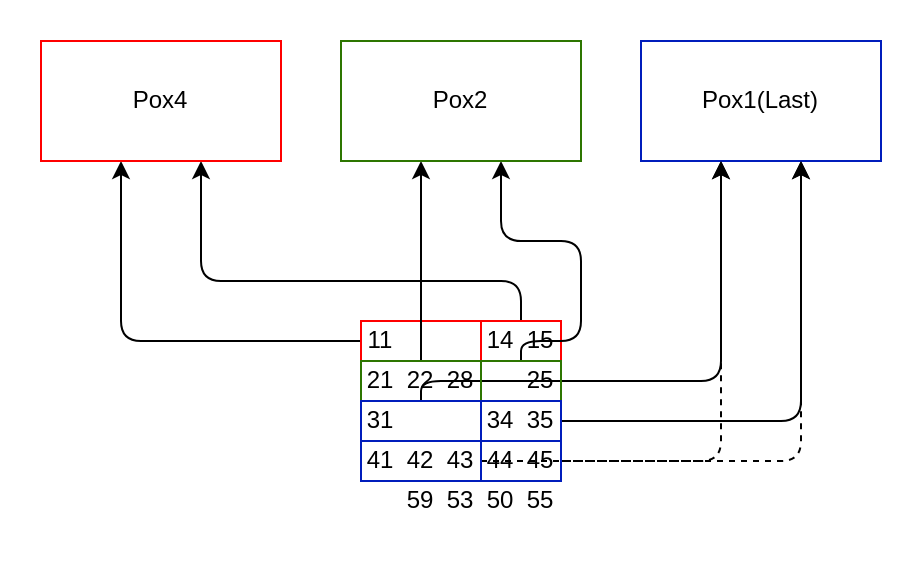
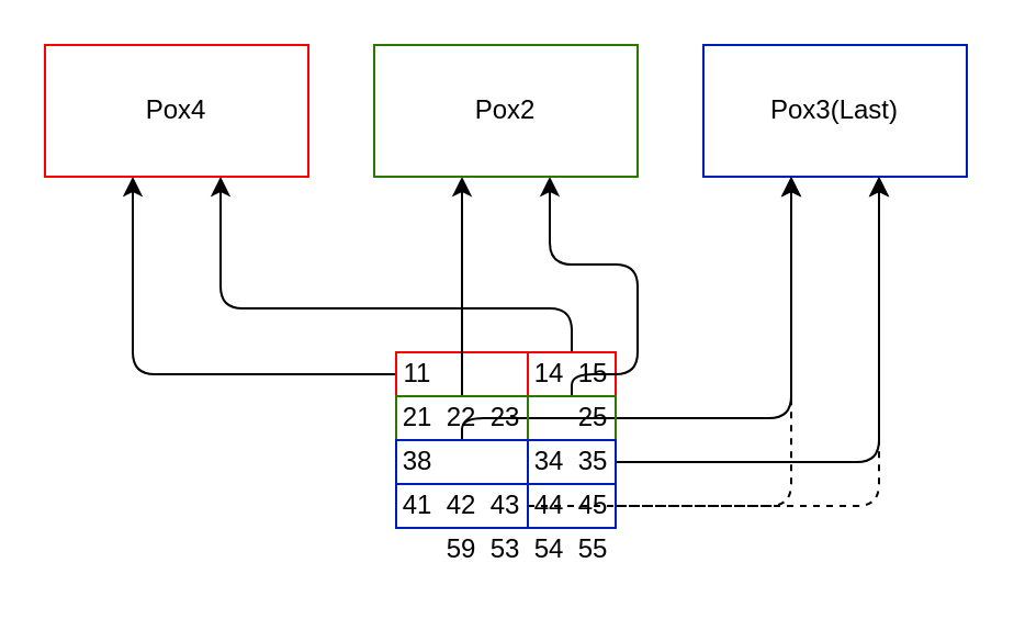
  <mxCell id="0" />
  <mxCell id="1" parent="0" />
  <mxCell id="2" value="" style="shape=table;startSize=0;container=1;collapsible=0;childLayout=tableLayout;shadow=0;strokeColor=none;strokeWidth=3;fillColor=none;swimlaneFillColor=default;" parent="1" vertex="1"><mxGeometry x="180" y="160" width="100" height="100" as="geometry" /></mxCell>
  <mxCell id="3" value="" style="shape=partialRectangle;collapsible=0;dropTarget=0;pointerEvents=0;fillColor=none;top=0;left=0;bottom=0;right=0;points=[[0,0.5],[1,0.5]];portConstraint=eastwest;shadow=1;strokeColor=#FFFFFF;strokeWidth=3;" parent="2" vertex="1"><mxGeometry width="100" height="20" as="geometry" /></mxCell>
  <mxCell id="4" value="11" style="shape=partialRectangle;html=1;whiteSpace=wrap;connectable=0;overflow=hidden;fillColor=none;top=0;left=0;bottom=0;right=0;pointerEvents=1;shadow=1;strokeColor=#FFFFFF;strokeWidth=3;" parent="3" vertex="1"><mxGeometry width="20" height="20" as="geometry"><mxRectangle width="20" height="20" as="alternateBounds" /></mxGeometry></mxCell>
  <mxCell id="5" value="14" style="shape=partialRectangle;html=1;whiteSpace=wrap;connectable=0;overflow=hidden;fillColor=none;top=0;left=0;bottom=0;right=0;pointerEvents=1;shadow=1;strokeColor=#FFFFFF;strokeWidth=3;" parent="3" vertex="1"><mxGeometry x="60" width="20" height="20" as="geometry"><mxRectangle width="20" height="20" as="alternateBounds" /></mxGeometry></mxCell>
  <mxCell id="6" value="15" style="shape=partialRectangle;html=1;whiteSpace=wrap;connectable=0;overflow=hidden;fillColor=none;top=0;left=0;bottom=0;right=0;pointerEvents=1;shadow=1;strokeColor=#FFFFFF;strokeWidth=3;" parent="3" vertex="1"><mxGeometry x="80" width="20" height="20" as="geometry"><mxRectangle width="20" height="20" as="alternateBounds" /></mxGeometry></mxCell>
  <mxCell id="7" value="" style="shape=partialRectangle;collapsible=0;dropTarget=0;pointerEvents=0;fillColor=none;top=0;left=0;bottom=0;right=0;points=[[0,0.5],[1,0.5]];portConstraint=eastwest;shadow=1;strokeColor=#FFFFFF;strokeWidth=3;" parent="2" vertex="1"><mxGeometry y="20" width="100" height="20" as="geometry" /></mxCell>
  <mxCell id="8" value="21" style="shape=partialRectangle;html=1;whiteSpace=wrap;connectable=0;overflow=hidden;fillColor=none;top=0;left=0;bottom=0;right=0;pointerEvents=1;shadow=1;strokeColor=#FFFFFF;strokeWidth=3;" parent="7" vertex="1"><mxGeometry width="20" height="20" as="geometry"><mxRectangle width="20" height="20" as="alternateBounds" /></mxGeometry></mxCell>
  <mxCell id="9" value="22" style="shape=partialRectangle;html=1;whiteSpace=wrap;connectable=0;overflow=hidden;fillColor=none;top=0;left=0;bottom=0;right=0;pointerEvents=1;shadow=1;strokeColor=#FFFFFF;strokeWidth=3;" parent="7" vertex="1"><mxGeometry x="20" width="20" height="20" as="geometry"><mxRectangle width="20" height="20" as="alternateBounds" /></mxGeometry></mxCell>
- <mxCell id="10" value="28" style="shape=partialRectangle;html=1;whiteSpace=wrap;connectable=0;overflow=hidden;fillColor=none;top=0;left=0;bottom=0;right=0;pointerEvents=1;shadow=1;strokeColor=#FFFFFF;strokeWidth=3;" parent="7" vertex="1"><mxGeometry x="40" width="20" height="20" as="geometry"><mxRectangle width="20" height="20" as="alternateBounds" /></mxGeometry></mxCell>
+ <mxCell id="10" value="23" style="shape=partialRectangle;html=1;whiteSpace=wrap;connectable=0;overflow=hidden;fillColor=none;top=0;left=0;bottom=0;right=0;pointerEvents=1;shadow=1;strokeColor=#FFFFFF;strokeWidth=3;" parent="7" vertex="1"><mxGeometry x="40" width="20" height="20" as="geometry"><mxRectangle width="20" height="20" as="alternateBounds" /></mxGeometry></mxCell>
  <mxCell id="11" value="25" style="shape=partialRectangle;html=1;whiteSpace=wrap;connectable=0;overflow=hidden;fillColor=none;top=0;left=0;bottom=0;right=0;pointerEvents=1;shadow=1;strokeColor=#FFFFFF;strokeWidth=3;" parent="7" vertex="1"><mxGeometry x="80" width="20" height="20" as="geometry"><mxRectangle width="20" height="20" as="alternateBounds" /></mxGeometry></mxCell>
  <mxCell id="12" value="" style="shape=partialRectangle;collapsible=0;dropTarget=0;pointerEvents=0;fillColor=none;top=0;left=0;bottom=0;right=0;points=[[0,0.5],[1,0.5]];portConstraint=eastwest;shadow=1;strokeColor=#FFFFFF;strokeWidth=3;" parent="2" vertex="1"><mxGeometry y="40" width="100" height="20" as="geometry" /></mxCell>
- <mxCell id="13" value="31" style="shape=partialRectangle;html=1;whiteSpace=wrap;connectable=0;overflow=hidden;fillColor=none;top=0;left=0;bottom=0;right=0;pointerEvents=1;shadow=1;strokeColor=#FFFFFF;strokeWidth=3;" parent="12" vertex="1"><mxGeometry width="20" height="20" as="geometry"><mxRectangle width="20" height="20" as="alternateBounds" /></mxGeometry></mxCell>
+ <mxCell id="13" value="38" style="shape=partialRectangle;html=1;whiteSpace=wrap;connectable=0;overflow=hidden;fillColor=none;top=0;left=0;bottom=0;right=0;pointerEvents=1;shadow=1;strokeColor=#FFFFFF;strokeWidth=3;" parent="12" vertex="1"><mxGeometry width="20" height="20" as="geometry"><mxRectangle width="20" height="20" as="alternateBounds" /></mxGeometry></mxCell>
  <mxCell id="14" value="34" style="shape=partialRectangle;html=1;whiteSpace=wrap;connectable=0;overflow=hidden;fillColor=none;top=0;left=0;bottom=0;right=0;pointerEvents=1;shadow=1;strokeColor=#FFFFFF;strokeWidth=3;" parent="12" vertex="1"><mxGeometry x="60" width="20" height="20" as="geometry"><mxRectangle width="20" height="20" as="alternateBounds" /></mxGeometry></mxCell>
  <mxCell id="15" value="35" style="shape=partialRectangle;html=1;whiteSpace=wrap;connectable=0;overflow=hidden;fillColor=none;top=0;left=0;bottom=0;right=0;pointerEvents=1;shadow=1;strokeColor=#FFFFFF;strokeWidth=3;" parent="12" vertex="1"><mxGeometry x="80" width="20" height="20" as="geometry"><mxRectangle width="20" height="20" as="alternateBounds" /></mxGeometry></mxCell>
  <mxCell id="16" value="" style="shape=partialRectangle;collapsible=0;dropTarget=0;pointerEvents=0;fillColor=none;top=0;left=0;bottom=0;right=0;points=[[0,0.5],[1,0.5]];portConstraint=eastwest;shadow=1;strokeColor=#FFFFFF;strokeWidth=3;" parent="2" vertex="1"><mxGeometry y="60" width="100" height="20" as="geometry" /></mxCell>
  <mxCell id="17" value="41" style="shape=partialRectangle;html=1;whiteSpace=wrap;connectable=0;overflow=hidden;fillColor=none;top=0;left=0;bottom=0;right=0;pointerEvents=1;shadow=1;strokeColor=#FFFFFF;strokeWidth=3;" parent="16" vertex="1"><mxGeometry width="20" height="20" as="geometry"><mxRectangle width="20" height="20" as="alternateBounds" /></mxGeometry></mxCell>
  <mxCell id="18" value="42" style="shape=partialRectangle;html=1;whiteSpace=wrap;connectable=0;overflow=hidden;fillColor=none;top=0;left=0;bottom=0;right=0;pointerEvents=1;shadow=1;strokeColor=#FFFFFF;strokeWidth=3;" parent="16" vertex="1"><mxGeometry x="20" width="20" height="20" as="geometry"><mxRectangle width="20" height="20" as="alternateBounds" /></mxGeometry></mxCell>
  <mxCell id="19" value="43" style="shape=partialRectangle;html=1;whiteSpace=wrap;connectable=0;overflow=hidden;fillColor=none;top=0;left=0;bottom=0;right=0;pointerEvents=1;shadow=1;strokeColor=#FFFFFF;strokeWidth=3;" parent="16" vertex="1"><mxGeometry x="40" width="20" height="20" as="geometry"><mxRectangle width="20" height="20" as="alternateBounds" /></mxGeometry></mxCell>
  <mxCell id="20" value="44" style="shape=partialRectangle;html=1;whiteSpace=wrap;connectable=0;overflow=hidden;fillColor=none;top=0;left=0;bottom=0;right=0;pointerEvents=1;shadow=1;strokeColor=#FFFFFF;strokeWidth=3;" parent="16" vertex="1"><mxGeometry x="60" width="20" height="20" as="geometry"><mxRectangle width="20" height="20" as="alternateBounds" /></mxGeometry></mxCell>
  <mxCell id="21" value="45" style="shape=partialRectangle;html=1;whiteSpace=wrap;connectable=0;overflow=hidden;fillColor=none;top=0;left=0;bottom=0;right=0;pointerEvents=1;shadow=1;strokeColor=#FFFFFF;strokeWidth=3;" parent="16" vertex="1"><mxGeometry x="80" width="20" height="20" as="geometry"><mxRectangle width="20" height="20" as="alternateBounds" /></mxGeometry></mxCell>
  <mxCell id="22" value="" style="shape=partialRectangle;collapsible=0;dropTarget=0;pointerEvents=0;fillColor=none;top=0;left=0;bottom=0;right=0;points=[[0,0.5],[1,0.5]];portConstraint=eastwest;shadow=1;strokeColor=#FFFFFF;strokeWidth=3;" parent="2" vertex="1"><mxGeometry y="80" width="100" height="20" as="geometry" /></mxCell>
  <mxCell id="23" value="59" style="shape=partialRectangle;html=1;whiteSpace=wrap;connectable=0;overflow=hidden;fillColor=none;top=0;left=0;bottom=0;right=0;pointerEvents=1;shadow=1;strokeColor=#FFFFFF;strokeWidth=3;" parent="22" vertex="1"><mxGeometry x="20" width="20" height="20" as="geometry"><mxRectangle width="20" height="20" as="alternateBounds" /></mxGeometry></mxCell>
  <mxCell id="24" value="53" style="shape=partialRectangle;html=1;whiteSpace=wrap;connectable=0;overflow=hidden;fillColor=none;top=0;left=0;bottom=0;right=0;pointerEvents=1;shadow=1;strokeColor=#FFFFFF;strokeWidth=3;" parent="22" vertex="1"><mxGeometry x="40" width="20" height="20" as="geometry"><mxRectangle width="20" height="20" as="alternateBounds" /></mxGeometry></mxCell>
- <mxCell id="25" value="50" style="shape=partialRectangle;html=1;whiteSpace=wrap;connectable=0;overflow=hidden;fillColor=none;top=0;left=0;bottom=0;right=0;pointerEvents=1;shadow=1;strokeColor=#FFFFFF;strokeWidth=3;" parent="22" vertex="1"><mxGeometry x="60" width="20" height="20" as="geometry"><mxRectangle width="20" height="20" as="alternateBounds" /></mxGeometry></mxCell>
+ <mxCell id="25" value="54" style="shape=partialRectangle;html=1;whiteSpace=wrap;connectable=0;overflow=hidden;fillColor=none;top=0;left=0;bottom=0;right=0;pointerEvents=1;shadow=1;strokeColor=#FFFFFF;strokeWidth=3;" parent="22" vertex="1"><mxGeometry x="60" width="20" height="20" as="geometry"><mxRectangle width="20" height="20" as="alternateBounds" /></mxGeometry></mxCell>
  <mxCell id="26" value="55" style="shape=partialRectangle;html=1;whiteSpace=wrap;connectable=0;overflow=hidden;fillColor=none;top=0;left=0;bottom=0;right=0;pointerEvents=1;shadow=1;strokeColor=#FFFFFF;strokeWidth=3;" parent="22" vertex="1"><mxGeometry x="80" width="20" height="20" as="geometry"><mxRectangle width="20" height="20" as="alternateBounds" /></mxGeometry></mxCell>
  <mxCell id="27" style="edgeStyle=none;html=1;" parent="1" source="28" edge="1"><mxGeometry relative="1" as="geometry"><mxPoint x="60" y="80" as="targetPoint" /><Array as="points"><mxPoint x="60" y="170" /></Array></mxGeometry></mxCell>
  <mxCell id="28" value="" style="rounded=0;whiteSpace=wrap;html=1;fillColor=none;strokeColor=#FF0000;" parent="1" vertex="1"><mxGeometry x="180" y="160" width="60" height="20" as="geometry" /></mxCell>
  <mxCell id="29" style="edgeStyle=none;html=1;" parent="1" source="30" edge="1"><mxGeometry relative="1" as="geometry"><mxPoint x="210" y="80" as="targetPoint" /></mxGeometry></mxCell>
  <mxCell id="30" value="" style="rounded=0;whiteSpace=wrap;html=1;fillColor=none;fontColor=#ffffff;strokeColor=#2D7600;" parent="1" vertex="1"><mxGeometry x="180" y="180" width="60" height="20" as="geometry" /></mxCell>
  <mxCell id="31" style="edgeStyle=none;html=1;" parent="1" source="32" edge="1"><mxGeometry relative="1" as="geometry"><mxPoint x="360" y="80" as="targetPoint" /><Array as="points"><mxPoint x="210" y="190" /><mxPoint x="360" y="190" /></Array></mxGeometry></mxCell>
  <mxCell id="32" value="" style="rounded=0;whiteSpace=wrap;html=1;fillColor=none;fontColor=#ffffff;strokeColor=#001DBC;" parent="1" vertex="1"><mxGeometry x="180" y="200" width="60" height="20" as="geometry" /></mxCell>
  <mxCell id="33" style="edgeStyle=none;html=1;" parent="1" source="34" edge="1"><mxGeometry relative="1" as="geometry"><mxPoint x="100" y="80" as="targetPoint" /><Array as="points"><mxPoint x="260" y="140" /><mxPoint x="100" y="140" /></Array></mxGeometry></mxCell>
  <mxCell id="34" value="" style="rounded=0;whiteSpace=wrap;html=1;strokeColor=#FF0000;fillColor=none;" parent="1" vertex="1"><mxGeometry x="240" y="160" width="40" height="20" as="geometry" /></mxCell>
  <mxCell id="35" style="edgeStyle=none;html=1;" parent="1" source="36" edge="1"><mxGeometry relative="1" as="geometry"><mxPoint x="250" y="80" as="targetPoint" /><Array as="points"><mxPoint x="260" y="170" /><mxPoint x="290" y="170" /><mxPoint x="290" y="120" /><mxPoint x="250" y="120" /></Array></mxGeometry></mxCell>
  <mxCell id="36" value="" style="rounded=0;whiteSpace=wrap;html=1;fillColor=none;fontColor=#ffffff;strokeColor=#2D7600;" parent="1" vertex="1"><mxGeometry x="240" y="180" width="40" height="20" as="geometry" /></mxCell>
  <mxCell id="37" style="edgeStyle=none;html=1;" parent="1" source="38" edge="1"><mxGeometry relative="1" as="geometry"><mxPoint x="400" y="80" as="targetPoint" /><Array as="points"><mxPoint x="400" y="210" /></Array></mxGeometry></mxCell>
  <mxCell id="38" value="" style="rounded=0;whiteSpace=wrap;html=1;fillColor=none;fontColor=#ffffff;strokeColor=#001DBC;" parent="1" vertex="1"><mxGeometry x="240" y="200" width="40" height="20" as="geometry" /></mxCell>
  <mxCell id="39" value="Pox4" style="rounded=0;whiteSpace=wrap;html=1;strokeColor=#FF0000;fillColor=none;fontColor=default;" parent="1" vertex="1"><mxGeometry x="20" y="20" width="120" height="60" as="geometry" /></mxCell>
  <mxCell id="40" value="Pox2" style="rounded=0;whiteSpace=wrap;html=1;strokeColor=#2D7600;fillColor=none;fontColor=default;" parent="1" vertex="1"><mxGeometry x="170" y="20" width="120" height="60" as="geometry" /></mxCell>
- <mxCell id="41" value="Pox1(Last)" style="rounded=0;whiteSpace=wrap;html=1;strokeColor=#001DBC;fillColor=none;fontColor=default;" parent="1" vertex="1"><mxGeometry x="320" y="20" width="120" height="60" as="geometry" /></mxCell>
+ <mxCell id="41" value="Pox3(Last)" style="rounded=0;whiteSpace=wrap;html=1;strokeColor=#001DBC;fillColor=none;fontColor=default;" parent="1" vertex="1"><mxGeometry x="320" y="20" width="120" height="60" as="geometry" /></mxCell>
  <mxCell id="42" style="edgeStyle=none;html=1;dashed=1;" parent="1" source="43" edge="1"><mxGeometry relative="1" as="geometry"><mxPoint x="360" y="80" as="targetPoint" /><Array as="points"><mxPoint x="360" y="230" /></Array></mxGeometry></mxCell>
  <mxCell id="43" value="" style="rounded=0;whiteSpace=wrap;html=1;fillColor=none;fontColor=#ffffff;strokeColor=#001DBC;" parent="1" vertex="1"><mxGeometry x="180" y="220" width="60" height="20" as="geometry" /></mxCell>
  <mxCell id="44" style="edgeStyle=none;html=1;dashed=1;" parent="1" source="45" edge="1"><mxGeometry relative="1" as="geometry"><mxPoint x="400" y="80" as="targetPoint" /><Array as="points"><mxPoint x="400" y="230" /></Array></mxGeometry></mxCell>
  <mxCell id="45" value="" style="rounded=0;whiteSpace=wrap;html=1;fillColor=none;fontColor=#ffffff;strokeColor=#001DBC;" parent="1" vertex="1"><mxGeometry x="240" y="220" width="40" height="20" as="geometry" /></mxCell>
